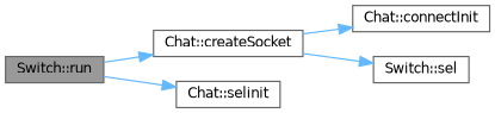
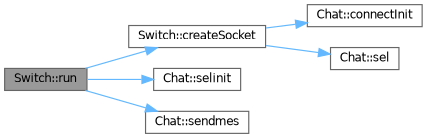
  digraph {
    rankdir=LR
    node [color=grey40 fillcolor=white fontname=Helvetica fontsize=10 shape=box style=filled]
    edge [color=steelblue1 fontname=Helvetica fontsize=10 labelfontname=Helvetica labelfontsize=10 style=solid]
    n1 [color=gray40 fillcolor=grey60 fontcolor=black height=0.2 label="Switch::run" width=0.4]
-   n2 [height=0.2 label="Chat::createSocket" width=0.4]
+   n2 [height=0.2 label="Switch::createSocket" width=0.4]
    n3 [height=0.2 label="Chat::selinit" width=0.4]
+   n4 [height=0.2 label="Chat::sendmes" width=0.4]
    n5 [height=0.2 label="Chat::connectInit" width=0.4]
-   n6 [height=0.2 label="Switch::sel" width=0.4]
+   n6 [height=0.2 label="Chat::sel" width=0.4]
    n1 -> n2
    n1 -> n3
+   n1 -> n4
    n2 -> n5
    n2 -> n6
  }
